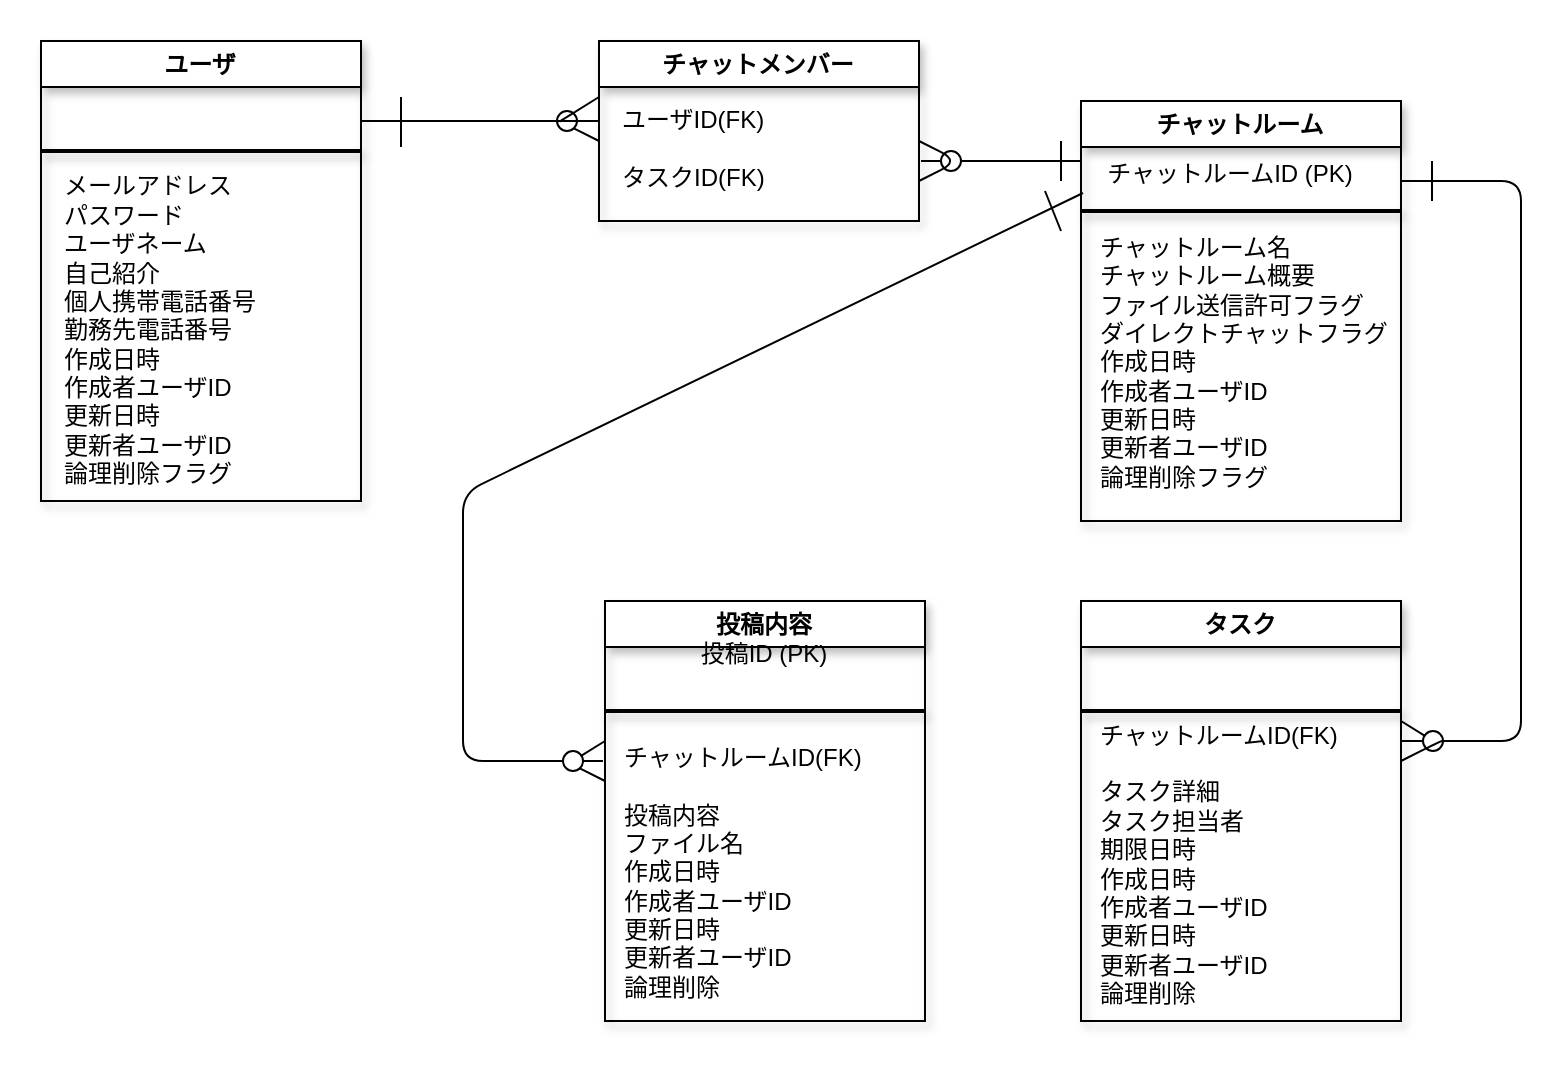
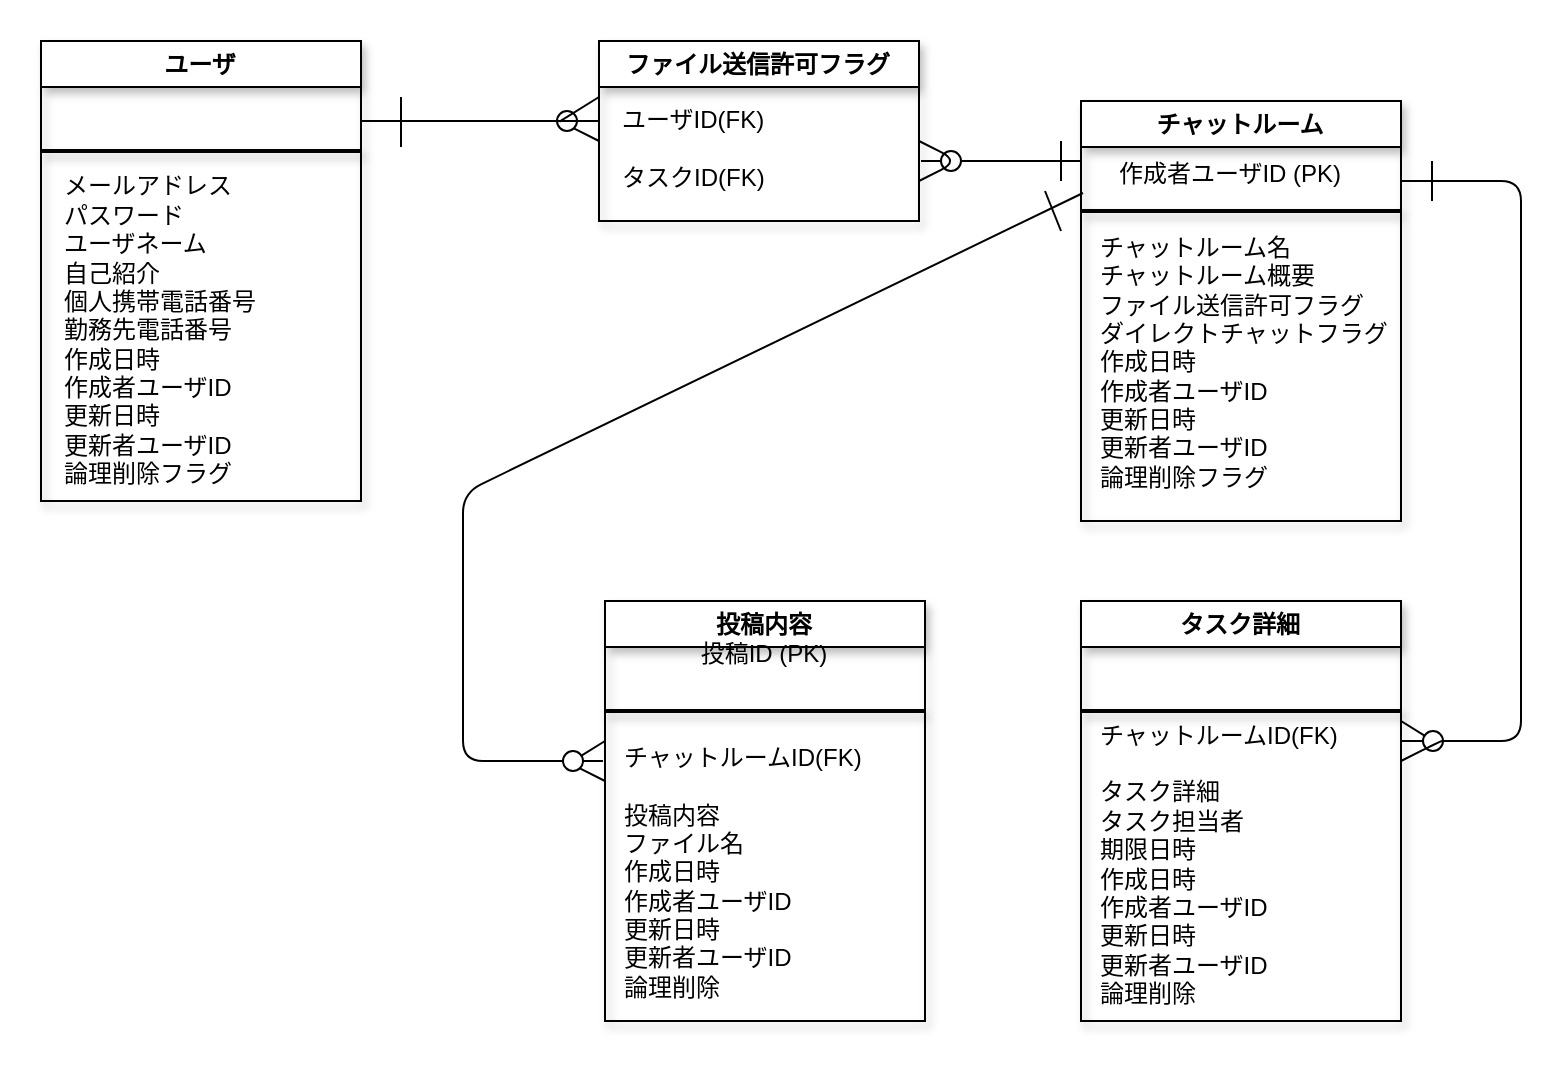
  <mxCell id="0" />
  <mxCell id="1" parent="0" />
  <mxCell id="2" value="ユーザ" style="swimlane;shadow=1;" parent="1" vertex="1"><mxGeometry x="20" y="20" width="160" height="230" as="geometry"><mxRectangle x="40" y="40" width="70" height="23" as="alternateBounds" /></mxGeometry></mxCell>
  <mxCell id="3" value="メールアドレス&lt;br&gt;パスワード&lt;br&gt;ユーザネーム&lt;br&gt;自己紹介&lt;br&gt;個人携帯電話番号&lt;br&gt;勤務先電話番号&lt;br&gt;作成日時&lt;br&gt;作成者ユーザID&lt;br&gt;更新日時&lt;br&gt;更新者ユーザID&lt;br&gt;論理削除フラグ" style="text;html=1;strokeColor=none;fillColor=none;align=left;verticalAlign=middle;whiteSpace=wrap;rounded=0;" parent="2" vertex="1"><mxGeometry x="10" y="70" width="140" height="150" as="geometry" /></mxCell>
  <mxCell id="4" value="" style="line;strokeWidth=2;html=1;shadow=1;" parent="1" vertex="1"><mxGeometry x="20" y="70" width="160" height="10" as="geometry" /></mxCell>
  <mxCell id="5" value="チャットルーム" style="swimlane;shadow=1;" parent="1" vertex="1"><mxGeometry x="540" y="50" width="160" height="210" as="geometry"><mxRectangle x="40" y="40" width="70" height="23" as="alternateBounds" /></mxGeometry></mxCell>
- <mxCell id="6" value="チャットルームID (PK)" style="text;html=1;strokeColor=none;fillColor=none;align=center;verticalAlign=middle;whiteSpace=wrap;rounded=0;shadow=1;" parent="5" vertex="1"><mxGeometry y="27" width="150" height="20" as="geometry" /></mxCell>
+ <mxCell id="6" value="作成者ユーザID (PK)" style="text;html=1;strokeColor=none;fillColor=none;align=center;verticalAlign=middle;whiteSpace=wrap;rounded=0;shadow=1;" parent="5" vertex="1"><mxGeometry y="27" width="150" height="20" as="geometry" /></mxCell>
  <mxCell id="7" value="チャットルーム名&lt;br&gt;チャットルーム概要&lt;br&gt;ファイル送信許可フラグ&lt;br&gt;ダイレクトチャットフラグ&lt;br&gt;作成日時&lt;br&gt;作成者ユーザID&lt;br&gt;更新日時&lt;br&gt;更新者ユーザID&lt;br&gt;論理削除フラグ" style="text;html=1;strokeColor=none;fillColor=none;align=left;verticalAlign=middle;whiteSpace=wrap;rounded=0;" parent="5" vertex="1"><mxGeometry x="8" y="56" width="160" height="150" as="geometry" /></mxCell>
  <mxCell id="8" value="" style="line;strokeWidth=2;html=1;shadow=1;" parent="1" vertex="1"><mxGeometry x="540" y="100" width="160" height="10" as="geometry" /></mxCell>
- <mxCell id="9" value="チャットメンバー" style="swimlane;shadow=1;" parent="1" vertex="1"><mxGeometry x="299" y="20" width="160" height="90" as="geometry"><mxRectangle x="40" y="40" width="70" height="23" as="alternateBounds" /></mxGeometry></mxCell>
+ <mxCell id="9" value="ファイル送信許可フラグ" style="swimlane;shadow=1;" parent="1" vertex="1"><mxGeometry x="299" y="20" width="160" height="90" as="geometry"><mxRectangle x="40" y="40" width="70" height="23" as="alternateBounds" /></mxGeometry></mxCell>
  <mxCell id="10" value="ユーザID(FK)&lt;br&gt;&lt;br&gt;タスクID(FK)" style="text;html=1;strokeColor=none;fillColor=none;align=left;verticalAlign=middle;whiteSpace=wrap;rounded=0;" parent="9" vertex="1"><mxGeometry x="10" y="29" width="150" height="50" as="geometry" /></mxCell>
  <mxCell id="11" value="" style="endArrow=none;html=1;" edge="1" parent="1" source="12"><mxGeometry width="50" height="50" relative="1" as="geometry"><mxPoint x="299" y="50" as="sourcePoint" /><mxPoint x="299" y="70" as="targetPoint" /><Array as="points"><mxPoint x="279" y="60" /></Array></mxGeometry></mxCell>
  <mxCell id="12" value="" style="ellipse;whiteSpace=wrap;html=1;aspect=fixed;fillColor=#FFFFFF;" vertex="1" parent="1"><mxGeometry x="278" y="55" width="10" height="10" as="geometry" /></mxCell>
  <mxCell id="13" value="" style="endArrow=none;html=1;" edge="1" parent="1"><mxGeometry width="50" height="50" relative="1" as="geometry"><mxPoint x="299" y="48" as="sourcePoint" /><mxPoint x="279.24" y="60.35" as="targetPoint" /><Array as="points" /></mxGeometry></mxCell>
  <mxCell id="14" value="" style="endArrow=none;html=1;" edge="1" parent="1"><mxGeometry width="50" height="50" relative="1" as="geometry"><mxPoint x="180" y="60" as="sourcePoint" /><mxPoint x="299" y="60" as="targetPoint" /></mxGeometry></mxCell>
  <mxCell id="15" value="" style="endArrow=none;html=1;" edge="1" parent="1" source="25"><mxGeometry width="50" height="50" relative="1" as="geometry"><mxPoint x="460" y="80" as="sourcePoint" /><mxPoint x="540" y="80" as="targetPoint" /></mxGeometry></mxCell>
  <mxCell id="16" value="投稿内容" style="swimlane;shadow=1;" vertex="1" parent="1"><mxGeometry x="302" y="300" width="160" height="210" as="geometry"><mxRectangle x="40" y="40" width="70" height="23" as="alternateBounds" /></mxGeometry></mxCell>
  <mxCell id="17" value="投稿ID (PK)" style="text;html=1;strokeColor=none;fillColor=none;align=center;verticalAlign=middle;whiteSpace=wrap;rounded=0;shadow=1;" vertex="1" parent="16"><mxGeometry x="5" y="17" width="150" height="20" as="geometry" /></mxCell>
  <mxCell id="18" value="チャットルームID(FK)&lt;br&gt;&lt;br&gt;投稿内容&lt;br&gt;ファイル名&lt;br&gt;作成日時&lt;br&gt;作成者ユーザID&lt;br&gt;更新日時&lt;br&gt;更新者ユーザID&lt;br&gt;論理削除" style="text;html=1;strokeColor=none;fillColor=none;align=left;verticalAlign=middle;whiteSpace=wrap;rounded=0;" vertex="1" parent="16"><mxGeometry x="8" y="61" width="160" height="150" as="geometry" /></mxCell>
  <mxCell id="19" value="" style="line;strokeWidth=2;html=1;shadow=1;" vertex="1" parent="1"><mxGeometry x="302" y="350" width="160" height="10" as="geometry" /></mxCell>
- <mxCell id="20" value="タスク" style="swimlane;shadow=1;" vertex="1" parent="1"><mxGeometry x="540" y="300" width="160" height="210" as="geometry"><mxRectangle x="40" y="40" width="70" height="23" as="alternateBounds" /></mxGeometry></mxCell>
+ <mxCell id="20" value="タスク詳細" style="swimlane;shadow=1;" vertex="1" parent="1"><mxGeometry x="540" y="300" width="160" height="210" as="geometry"><mxRectangle x="40" y="40" width="70" height="23" as="alternateBounds" /></mxGeometry></mxCell>
  <mxCell id="21" value="チャットルームID(FK)&lt;br&gt;&lt;br&gt;タスク詳細&lt;br&gt;タスク担当者&lt;br&gt;期限日時&lt;br&gt;作成日時&lt;br&gt;作成者ユーザID&lt;br&gt;更新日時&lt;br&gt;更新者ユーザID&lt;br&gt;論理削除" style="text;html=1;strokeColor=none;fillColor=none;align=left;verticalAlign=middle;whiteSpace=wrap;rounded=0;" vertex="1" parent="20"><mxGeometry x="8" y="57" width="160" height="150" as="geometry" /></mxCell>
  <mxCell id="22" value="" style="line;strokeWidth=2;html=1;shadow=1;" vertex="1" parent="1"><mxGeometry x="540" y="350" width="160" height="10" as="geometry" /></mxCell>
  <mxCell id="23" value="" style="endArrow=none;html=1;" edge="1" parent="1"><mxGeometry width="50" height="50" relative="1" as="geometry"><mxPoint x="200" y="73" as="sourcePoint" /><mxPoint x="200" y="48" as="targetPoint" /><Array as="points"><mxPoint x="200" y="53" /></Array></mxGeometry></mxCell>
  <mxCell id="24" value="" style="endArrow=none;html=1;" edge="1" parent="1"><mxGeometry width="50" height="50" relative="1" as="geometry"><mxPoint x="301" y="380" as="sourcePoint" /><mxPoint x="541" y="96" as="targetPoint" /><Array as="points"><mxPoint x="231" y="380" /><mxPoint x="231" y="246" /></Array></mxGeometry></mxCell>
  <mxCell id="25" value="" style="ellipse;whiteSpace=wrap;html=1;aspect=fixed;fillColor=#FFFFFF;" vertex="1" parent="1"><mxGeometry x="470" y="75" width="10" height="10" as="geometry" /></mxCell>
  <mxCell id="26" value="" style="endArrow=none;html=1;" edge="1" parent="1" target="25"><mxGeometry width="50" height="50" relative="1" as="geometry"><mxPoint x="460" y="80" as="sourcePoint" /><mxPoint x="540" y="80" as="targetPoint" /></mxGeometry></mxCell>
  <mxCell id="27" value="" style="endArrow=none;html=1;" edge="1" parent="1" source="28"><mxGeometry width="50" height="50" relative="1" as="geometry"><mxPoint x="302" y="370" as="sourcePoint" /><mxPoint x="302" y="390" as="targetPoint" /><Array as="points"><mxPoint x="282" y="380" /></Array></mxGeometry></mxCell>
  <mxCell id="28" value="" style="ellipse;whiteSpace=wrap;html=1;aspect=fixed;fillColor=#FFFFFF;" vertex="1" parent="1"><mxGeometry x="281" y="375" width="10" height="10" as="geometry" /></mxCell>
  <mxCell id="29" value="" style="endArrow=none;html=1;" edge="1" parent="1" target="28"><mxGeometry width="50" height="50" relative="1" as="geometry"><mxPoint x="302" y="370" as="sourcePoint" /><mxPoint x="302" y="390" as="targetPoint" /><Array as="points" /></mxGeometry></mxCell>
  <mxCell id="30" value="" style="endArrow=none;html=1;" edge="1" parent="1"><mxGeometry width="50" height="50" relative="1" as="geometry"><mxPoint x="530" y="90" as="sourcePoint" /><mxPoint x="530" y="70" as="targetPoint" /></mxGeometry></mxCell>
  <mxCell id="31" value="" style="endArrow=none;html=1;" edge="1" parent="1"><mxGeometry width="50" height="50" relative="1" as="geometry"><mxPoint x="459" y="70" as="sourcePoint" /><mxPoint x="459" y="90" as="targetPoint" /><Array as="points"><mxPoint x="479" y="80" /></Array></mxGeometry></mxCell>
  <mxCell id="32" value="" style="endArrow=none;html=1;" edge="1" parent="1"><mxGeometry width="50" height="50" relative="1" as="geometry"><mxPoint x="530" y="115" as="sourcePoint" /><mxPoint x="522" y="95" as="targetPoint" /></mxGeometry></mxCell>
  <mxCell id="33" value="" style="endArrow=none;html=1;" edge="1" parent="1"><mxGeometry width="50" height="50" relative="1" as="geometry"><mxPoint x="700" y="90" as="sourcePoint" /><mxPoint x="700" y="370" as="targetPoint" /><Array as="points"><mxPoint x="760" y="90" /><mxPoint x="760" y="370" /></Array></mxGeometry></mxCell>
  <mxCell id="34" value="" style="endArrow=none;html=1;" edge="1" parent="1" source="35"><mxGeometry width="50" height="50" relative="1" as="geometry"><mxPoint x="700" y="380" as="sourcePoint" /><mxPoint x="700" y="360" as="targetPoint" /><Array as="points" /></mxGeometry></mxCell>
  <mxCell id="35" value="" style="ellipse;whiteSpace=wrap;html=1;aspect=fixed;fillColor=#FFFFFF;" vertex="1" parent="1"><mxGeometry x="711" y="365" width="10" height="10" as="geometry" /></mxCell>
  <mxCell id="36" value="" style="endArrow=none;html=1;" edge="1" parent="1" target="35"><mxGeometry width="50" height="50" relative="1" as="geometry"><mxPoint x="700" y="380" as="sourcePoint" /><mxPoint x="700" y="360" as="targetPoint" /><Array as="points"><mxPoint x="720" y="370" /></Array></mxGeometry></mxCell>
  <mxCell id="37" value="" style="endArrow=none;html=1;" edge="1" parent="1"><mxGeometry width="50" height="50" relative="1" as="geometry"><mxPoint x="715.5" y="100" as="sourcePoint" /><mxPoint x="715.5" y="80" as="targetPoint" /></mxGeometry></mxCell>
